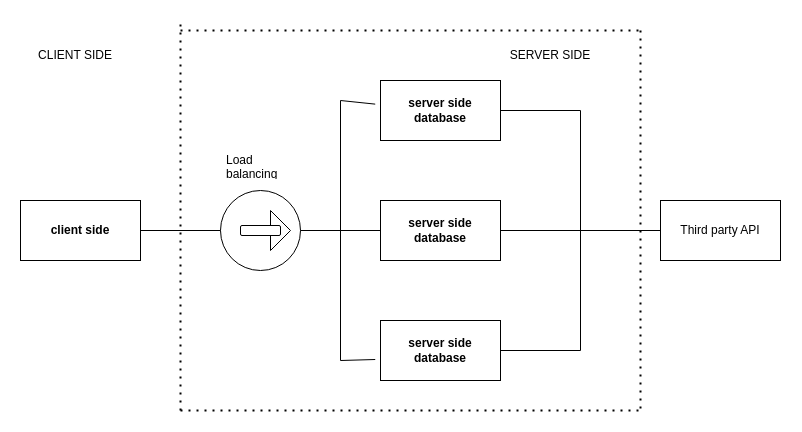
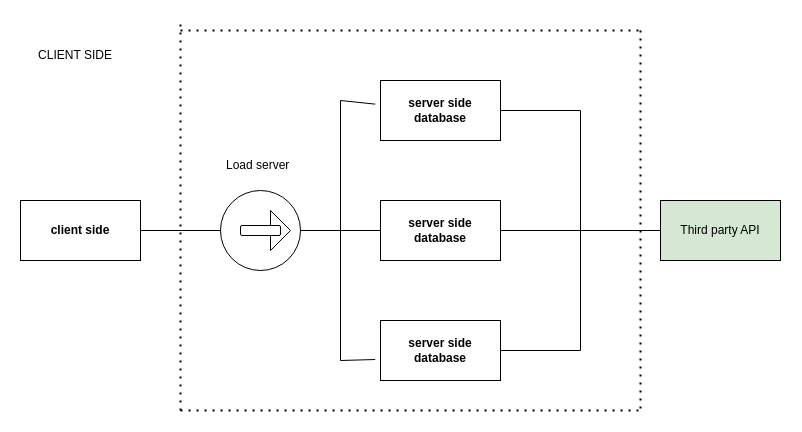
  <mxCell id="0" />
  <mxCell id="1" parent="0" />
  <mxCell id="2" value="&lt;b&gt;client side&lt;/b&gt;" style="rounded=0;whiteSpace=wrap;html=1;" vertex="1" parent="1"><mxGeometry x="20" y="200" width="120" height="60" as="geometry" /></mxCell>
  <mxCell id="3" value="&lt;b&gt;server side database&lt;/b&gt;" style="rounded=0;whiteSpace=wrap;html=1;" vertex="1" parent="1"><mxGeometry x="380" y="80" width="120" height="60" as="geometry" /></mxCell>
  <mxCell id="4" value="&lt;b style=&quot;border-color: var(--border-color);&quot;&gt;server side database&lt;/b&gt;" style="rounded=0;whiteSpace=wrap;html=1;" vertex="1" parent="1"><mxGeometry x="380" y="200" width="120" height="60" as="geometry" /></mxCell>
  <mxCell id="5" value="" style="ellipse;whiteSpace=wrap;html=1;aspect=fixed;" vertex="1" parent="1"><mxGeometry x="220" y="190" width="80" height="80" as="geometry" /></mxCell>
  <mxCell id="6" value="&lt;b style=&quot;border-color: var(--border-color);&quot;&gt;server side database&lt;/b&gt;" style="rounded=0;whiteSpace=wrap;html=1;" vertex="1" parent="1"><mxGeometry x="380" y="320" width="120" height="60" as="geometry" /></mxCell>
  <mxCell id="7" value="" style="triangle;whiteSpace=wrap;html=1;" vertex="1" parent="1"><mxGeometry x="270" y="210" width="20" height="40" as="geometry" /></mxCell>
  <mxCell id="8" value="" style="rounded=1;whiteSpace=wrap;html=1;" vertex="1" parent="1"><mxGeometry x="240" y="225" width="40" height="10" as="geometry" /></mxCell>
  <mxCell id="9" value="" style="endArrow=none;html=1;rounded=0;exitX=1;exitY=0.5;exitDx=0;exitDy=0;entryX=0;entryY=0.5;entryDx=0;entryDy=0;" edge="1" parent="1" source="5" target="4"><mxGeometry width="50" height="50" relative="1" as="geometry"><mxPoint x="320" y="250" as="sourcePoint" /><mxPoint x="370" y="200" as="targetPoint" /></mxGeometry></mxCell>
  <mxCell id="10" value="" style="endArrow=none;html=1;rounded=0;" edge="1" parent="1"><mxGeometry width="50" height="50" relative="1" as="geometry"><mxPoint x="340" y="230" as="sourcePoint" /><mxPoint x="340" y="100" as="targetPoint" /></mxGeometry></mxCell>
  <mxCell id="11" value="" style="endArrow=none;html=1;rounded=0;" edge="1" parent="1"><mxGeometry width="50" height="50" relative="1" as="geometry"><mxPoint x="340" y="360" as="sourcePoint" /><mxPoint x="340" y="230" as="targetPoint" /><Array as="points"><mxPoint x="340" y="230" /></Array></mxGeometry></mxCell>
  <mxCell id="12" value="" style="endArrow=none;html=1;rounded=0;exitX=-0.044;exitY=0.394;exitDx=0;exitDy=0;exitPerimeter=0;" edge="1" parent="1" source="3"><mxGeometry width="50" height="50" relative="1" as="geometry"><mxPoint x="320" y="250" as="sourcePoint" /><mxPoint x="340" y="100" as="targetPoint" /></mxGeometry></mxCell>
  <mxCell id="13" value="" style="endArrow=none;html=1;rounded=0;entryX=-0.044;entryY=0.65;entryDx=0;entryDy=0;entryPerimeter=0;" edge="1" parent="1" target="6"><mxGeometry width="50" height="50" relative="1" as="geometry"><mxPoint x="340" y="360" as="sourcePoint" /><mxPoint x="370" y="200" as="targetPoint" /></mxGeometry></mxCell>
  <mxCell id="14" value="" style="endArrow=none;html=1;rounded=0;exitX=1;exitY=0.5;exitDx=0;exitDy=0;" edge="1" parent="1" source="6"><mxGeometry width="50" height="50" relative="1" as="geometry"><mxPoint x="310" y="380" as="sourcePoint" /><mxPoint x="580" y="350" as="targetPoint" /></mxGeometry></mxCell>
  <mxCell id="15" value="" style="endArrow=none;html=1;rounded=0;exitX=1;exitY=0.5;exitDx=0;exitDy=0;" edge="1" parent="1" source="4"><mxGeometry width="50" height="50" relative="1" as="geometry"><mxPoint x="310" y="380" as="sourcePoint" /><mxPoint x="660" y="230" as="targetPoint" /></mxGeometry></mxCell>
  <mxCell id="16" value="" style="endArrow=none;html=1;rounded=0;entryX=1;entryY=0.5;entryDx=0;entryDy=0;" edge="1" parent="1" target="3"><mxGeometry width="50" height="50" relative="1" as="geometry"><mxPoint x="580" y="110" as="sourcePoint" /><mxPoint x="360" y="330" as="targetPoint" /></mxGeometry></mxCell>
  <mxCell id="17" value="" style="endArrow=none;html=1;rounded=0;" edge="1" parent="1"><mxGeometry width="50" height="50" relative="1" as="geometry"><mxPoint x="580" y="110" as="sourcePoint" /><mxPoint x="580" y="350" as="targetPoint" /></mxGeometry></mxCell>
- <mxCell id="18" value="Third party API" style="rounded=0;whiteSpace=wrap;html=1;" vertex="1" parent="1"><mxGeometry x="660" y="200" width="120" height="60" as="geometry" /></mxCell>
+ <mxCell id="18" value="Third party API" style="rounded=0;whiteSpace=wrap;html=1;fillColor=#d5e8d4;" vertex="1" parent="1"><mxGeometry x="660" y="200" width="120" height="60" as="geometry" /></mxCell>
  <mxCell id="19" value="" style="endArrow=none;dashed=1;html=1;dashPattern=1 3;strokeWidth=2;rounded=0;" edge="1" parent="1"><mxGeometry width="50" height="50" relative="1" as="geometry"><mxPoint x="180" y="410" as="sourcePoint" /><mxPoint x="180" y="20" as="targetPoint" /></mxGeometry></mxCell>
  <mxCell id="20" value="" style="endArrow=none;dashed=1;html=1;dashPattern=1 3;strokeWidth=2;rounded=0;" edge="1" parent="1"><mxGeometry width="50" height="50" relative="1" as="geometry"><mxPoint x="180" y="410" as="sourcePoint" /><mxPoint x="640" y="410" as="targetPoint" /></mxGeometry></mxCell>
  <mxCell id="21" value="" style="endArrow=none;dashed=1;html=1;dashPattern=1 3;strokeWidth=2;rounded=0;" edge="1" parent="1"><mxGeometry width="50" height="50" relative="1" as="geometry"><mxPoint x="180" y="30" as="sourcePoint" /><mxPoint x="640" y="30" as="targetPoint" /></mxGeometry></mxCell>
  <mxCell id="22" value="" style="endArrow=none;dashed=1;html=1;dashPattern=1 3;strokeWidth=2;rounded=0;" edge="1" parent="1"><mxGeometry width="50" height="50" relative="1" as="geometry"><mxPoint x="640" y="30" as="sourcePoint" /><mxPoint x="640" y="410" as="targetPoint" /></mxGeometry></mxCell>
  <mxCell id="23" value="" style="endArrow=none;html=1;rounded=0;exitX=1;exitY=0.5;exitDx=0;exitDy=0;entryX=0;entryY=0.5;entryDx=0;entryDy=0;" edge="1" parent="1" source="2" target="5"><mxGeometry width="50" height="50" relative="1" as="geometry"><mxPoint x="310" y="380" as="sourcePoint" /><mxPoint x="360" y="330" as="targetPoint" /></mxGeometry></mxCell>
- <mxCell id="24" value="Load balancing" style="text;strokeColor=none;fillColor=none;align=left;verticalAlign=middle;spacingLeft=4;spacingRight=4;overflow=hidden;points=[[0,0.5],[1,0.5]];portConstraint=eastwest;rotatable=0;whiteSpace=wrap;html=1;" vertex="1" parent="1"><mxGeometry x="220" y="150" width="80" height="30" as="geometry" /></mxCell>
- <mxCell id="25" value="SERVER SIDE" style="text;html=1;strokeColor=none;fillColor=none;align=center;verticalAlign=middle;whiteSpace=wrap;rounded=0;" vertex="1" parent="1"><mxGeometry x="500" y="40" width="100" height="30" as="geometry" /></mxCell>
+ <mxCell id="24" value="Load server" style="text;strokeColor=none;fillColor=none;align=left;verticalAlign=middle;spacingLeft=4;spacingRight=4;overflow=hidden;points=[[0,0.5],[1,0.5]];portConstraint=eastwest;rotatable=0;whiteSpace=wrap;html=1;" vertex="1" parent="1"><mxGeometry x="220" y="150" width="80" height="30" as="geometry" /></mxCell>
  <mxCell id="26" value="CLIENT SIDE" style="text;html=1;strokeColor=none;fillColor=none;align=center;verticalAlign=middle;whiteSpace=wrap;rounded=0;" vertex="1" parent="1"><mxGeometry x="20" y="40" width="110" height="30" as="geometry" /></mxCell>
